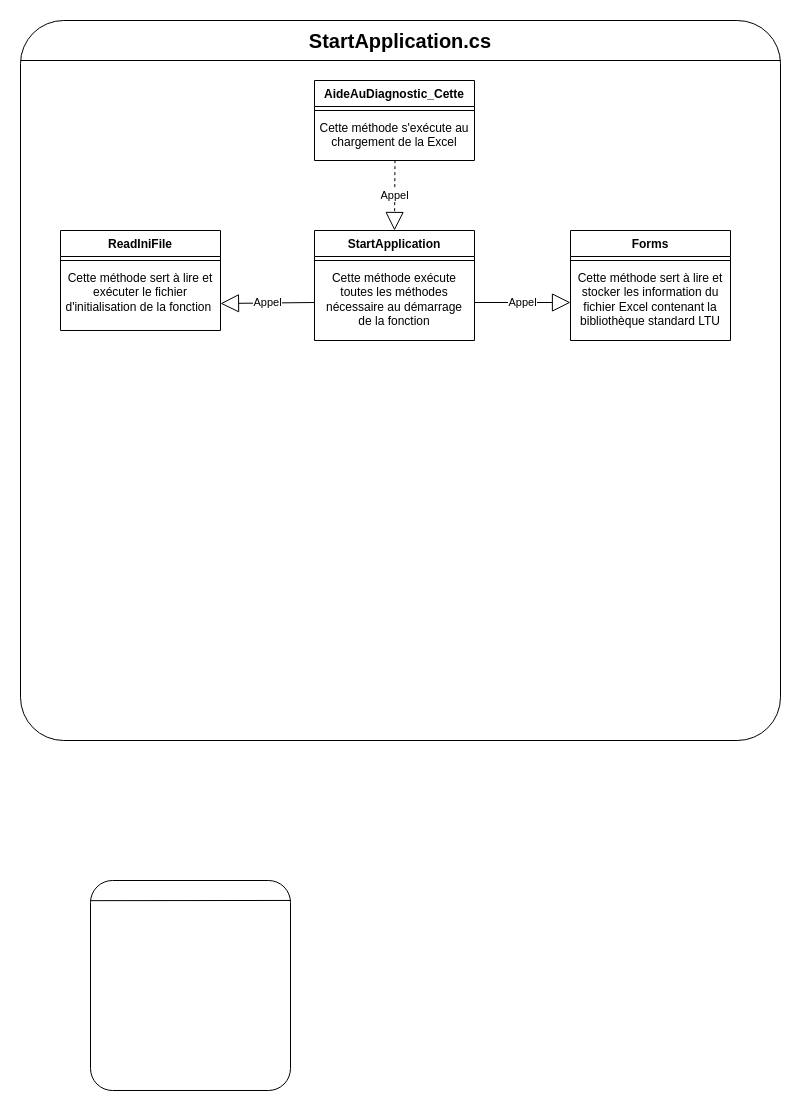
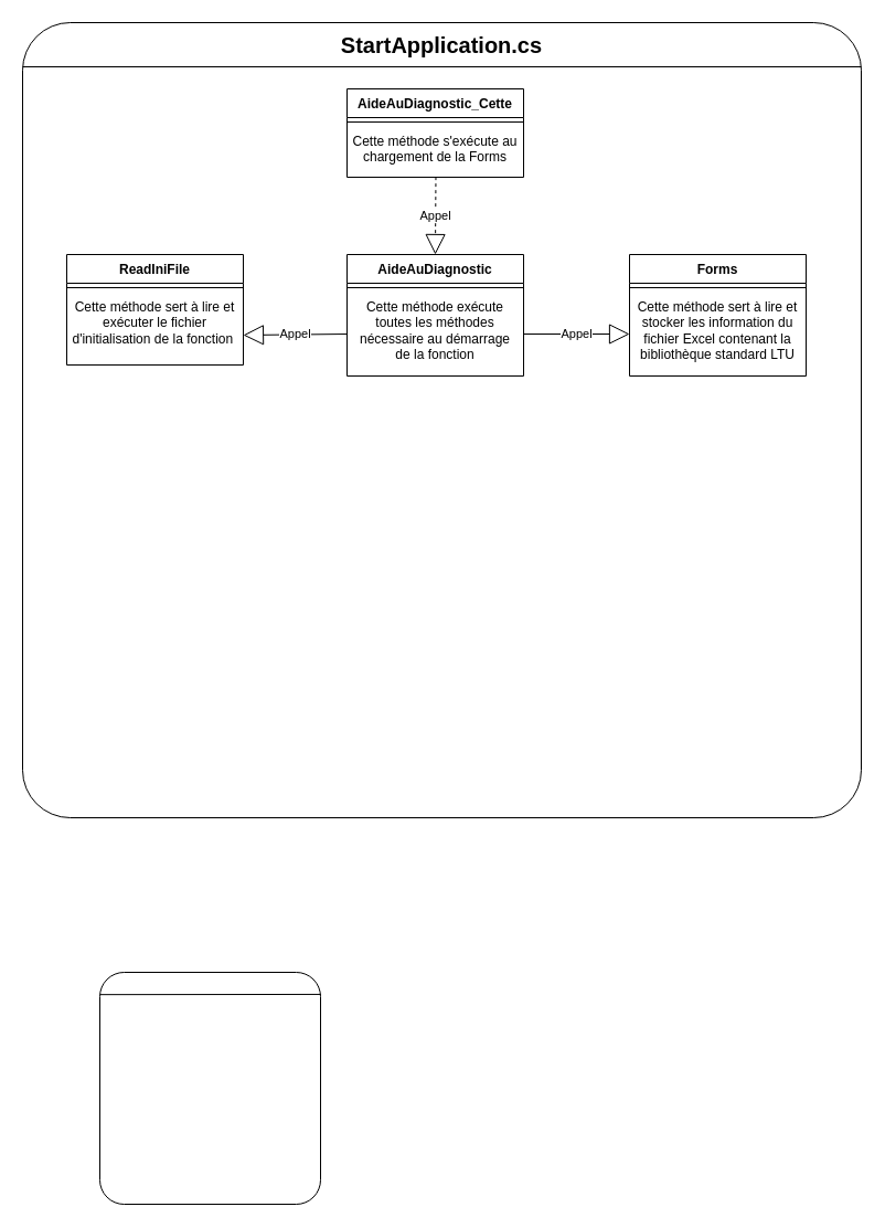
  <mxCell id="0" />
  <mxCell id="1" parent="0" />
  <mxCell id="2" value="" style="rounded=1;whiteSpace=wrap;html=1;arcSize=6;" vertex="1" parent="1"><mxGeometry x="20" y="20" width="760" height="720" as="geometry" /></mxCell>
  <mxCell id="3" value="" style="endArrow=none;html=1;rounded=0;exitX=0;exitY=0.056;exitDx=0;exitDy=0;exitPerimeter=0;entryX=1;entryY=0.056;entryDx=0;entryDy=0;entryPerimeter=0;" edge="1" parent="1"><mxGeometry width="50" height="50" relative="1" as="geometry"><mxPoint x="20" y="60" as="sourcePoint" /><mxPoint x="780" y="60" as="targetPoint" /></mxGeometry></mxCell>
  <mxCell id="4" value="StartApplication.cs" style="text;html=1;align=center;verticalAlign=middle;whiteSpace=wrap;rounded=0;fillColor=none;strokeColor=none;fontFamily=Helvetica;fontStyle=1;fontSize=20;" vertex="1" parent="1"><mxGeometry x="20" y="20" width="760" height="40" as="geometry" /></mxCell>
  <mxCell id="5" value="" style="rounded=1;whiteSpace=wrap;html=1;arcSize=11;" vertex="1" parent="1"><mxGeometry x="90" y="880" width="200" height="210" as="geometry" /></mxCell>
  <mxCell id="6" value="" style="endArrow=none;html=1;rounded=0;exitX=0.001;exitY=0.096;exitDx=0;exitDy=0;exitPerimeter=0;entryX=1.001;entryY=0.095;entryDx=0;entryDy=0;entryPerimeter=0;" edge="1" parent="1" source="5" target="5"><mxGeometry width="50" height="50" relative="1" as="geometry"><mxPoint x="150" y="990" as="sourcePoint" /><mxPoint x="200" y="940" as="targetPoint" /></mxGeometry></mxCell>
  <mxCell id="7" value="AideAuDiagnostic_Cette" style="swimlane;fontStyle=1;align=center;verticalAlign=top;childLayout=stackLayout;horizontal=1;startSize=26;horizontalStack=0;resizeParent=1;resizeParentMax=0;resizeLast=0;collapsible=1;marginBottom=0;whiteSpace=wrap;html=1;" vertex="1" parent="1"><mxGeometry x="314" y="80" width="160" height="80" as="geometry" /></mxCell>
  <mxCell id="8" value="" style="line;strokeWidth=1;fillColor=none;align=left;verticalAlign=middle;spacingTop=-1;spacingLeft=3;spacingRight=3;rotatable=0;labelPosition=right;points=[];portConstraint=eastwest;strokeColor=inherit;" vertex="1" parent="7"><mxGeometry y="26" width="160" height="8" as="geometry" /></mxCell>
- <mxCell id="9" value="&lt;div style=&quot;&quot;&gt;&lt;span style=&quot;background-color: initial;&quot;&gt;Cette méthode s'exécute au chargement de la Excel&lt;/span&gt;&lt;/div&gt;" style="text;strokeColor=none;fillColor=none;align=center;verticalAlign=top;spacingLeft=4;spacingRight=4;overflow=hidden;rotatable=0;points=[[0,0.5],[1,0.5]];portConstraint=eastwest;whiteSpace=wrap;html=1;" vertex="1" parent="7"><mxGeometry y="34" width="160" height="46" as="geometry" /></mxCell>
+ <mxCell id="9" value="&lt;div style=&quot;&quot;&gt;&lt;span style=&quot;background-color: initial;&quot;&gt;Cette méthode s'exécute au chargement de la Forms&lt;/span&gt;&lt;/div&gt;" style="text;strokeColor=none;fillColor=none;align=center;verticalAlign=top;spacingLeft=4;spacingRight=4;overflow=hidden;rotatable=0;points=[[0,0.5],[1,0.5]];portConstraint=eastwest;whiteSpace=wrap;html=1;" vertex="1" parent="7"><mxGeometry y="34" width="160" height="46" as="geometry" /></mxCell>
  <mxCell id="10" value="Appel" style="endArrow=block;endSize=16;endFill=0;html=1;rounded=0;exitX=0.503;exitY=0.992;exitDx=0;exitDy=0;exitPerimeter=0;entryX=0.5;entryY=0;entryDx=0;entryDy=0;dashed=1;" edge="1" parent="1" source="9" target="11"><mxGeometry width="160" relative="1" as="geometry"><mxPoint x="200" y="270" as="sourcePoint" /><mxPoint x="360" y="270" as="targetPoint" /></mxGeometry></mxCell>
- <mxCell id="11" value="StartApplication" style="swimlane;fontStyle=1;align=center;verticalAlign=top;childLayout=stackLayout;horizontal=1;startSize=26;horizontalStack=0;resizeParent=1;resizeParentMax=0;resizeLast=0;collapsible=1;marginBottom=0;whiteSpace=wrap;html=1;" vertex="1" parent="1"><mxGeometry x="314" y="230" width="160" height="110" as="geometry" /></mxCell>
+ <mxCell id="11" value="AideAuDiagnostic" style="swimlane;fontStyle=1;align=center;verticalAlign=top;childLayout=stackLayout;horizontal=1;startSize=26;horizontalStack=0;resizeParent=1;resizeParentMax=0;resizeLast=0;collapsible=1;marginBottom=0;whiteSpace=wrap;html=1;" vertex="1" parent="1"><mxGeometry x="314" y="230" width="160" height="110" as="geometry" /></mxCell>
  <mxCell id="12" value="" style="line;strokeWidth=1;fillColor=none;align=left;verticalAlign=middle;spacingTop=-1;spacingLeft=3;spacingRight=3;rotatable=0;labelPosition=right;points=[];portConstraint=eastwest;strokeColor=inherit;" vertex="1" parent="11"><mxGeometry y="26" width="160" height="8" as="geometry" /></mxCell>
  <mxCell id="13" value="&lt;div style=&quot;&quot;&gt;&lt;span style=&quot;background-color: initial;&quot;&gt;Cette méthode exécute toutes les méthodes nécessaire au démarrage de la fonction&lt;/span&gt;&lt;/div&gt;" style="text;strokeColor=none;fillColor=none;align=center;verticalAlign=top;spacingLeft=4;spacingRight=4;overflow=hidden;rotatable=0;points=[[0,0.5],[1,0.5]];portConstraint=eastwest;whiteSpace=wrap;html=1;" vertex="1" parent="11"><mxGeometry y="34" width="160" height="76" as="geometry" /></mxCell>
  <mxCell id="14" value="ReadIniFile" style="swimlane;fontStyle=1;align=center;verticalAlign=top;childLayout=stackLayout;horizontal=1;startSize=26;horizontalStack=0;resizeParent=1;resizeParentMax=0;resizeLast=0;collapsible=1;marginBottom=0;whiteSpace=wrap;html=1;" vertex="1" parent="1"><mxGeometry x="60" y="230" width="160" height="100" as="geometry"><mxRectangle x="80" y="250" width="100" height="30" as="alternateBounds" /></mxGeometry></mxCell>
  <mxCell id="15" value="" style="line;strokeWidth=1;fillColor=none;align=left;verticalAlign=middle;spacingTop=-1;spacingLeft=3;spacingRight=3;rotatable=0;labelPosition=right;points=[];portConstraint=eastwest;strokeColor=inherit;" vertex="1" parent="14"><mxGeometry y="26" width="160" height="8" as="geometry" /></mxCell>
  <mxCell id="16" value="Cette méthode sert à lire et exécuter le fichier d'initialisation de la fonction&amp;nbsp;" style="text;strokeColor=none;fillColor=none;align=center;verticalAlign=top;spacingLeft=4;spacingRight=4;overflow=hidden;rotatable=0;points=[[0,0.5],[1,0.5]];portConstraint=eastwest;whiteSpace=wrap;html=1;" vertex="1" parent="14"><mxGeometry y="34" width="160" height="66" as="geometry" /></mxCell>
  <mxCell id="17" value="Forms" style="swimlane;fontStyle=1;align=center;verticalAlign=top;childLayout=stackLayout;horizontal=1;startSize=26;horizontalStack=0;resizeParent=1;resizeParentMax=0;resizeLast=0;collapsible=1;marginBottom=0;whiteSpace=wrap;html=1;" vertex="1" parent="1"><mxGeometry x="570" y="230" width="160" height="110" as="geometry" /></mxCell>
  <mxCell id="18" value="" style="line;strokeWidth=1;fillColor=none;align=left;verticalAlign=middle;spacingTop=-1;spacingLeft=3;spacingRight=3;rotatable=0;labelPosition=right;points=[];portConstraint=eastwest;strokeColor=inherit;" vertex="1" parent="17"><mxGeometry y="26" width="160" height="8" as="geometry" /></mxCell>
  <mxCell id="19" value="Cette méthode sert à lire et stocker les information du fichier Excel contenant la bibliothèque standard LTU" style="text;strokeColor=none;fillColor=none;align=center;verticalAlign=top;spacingLeft=4;spacingRight=4;overflow=hidden;rotatable=0;points=[[0,0.5],[1,0.5]];portConstraint=eastwest;whiteSpace=wrap;html=1;" vertex="1" parent="17"><mxGeometry y="34" width="160" height="76" as="geometry" /></mxCell>
  <mxCell id="20" value="Appel" style="endArrow=block;endSize=16;endFill=0;html=1;rounded=0;exitX=0;exitY=0.5;exitDx=0;exitDy=0;" edge="1" parent="1" source="13"><mxGeometry width="160" relative="1" as="geometry"><mxPoint x="260" y="290" as="sourcePoint" /><mxPoint x="220" y="303" as="targetPoint" /></mxGeometry></mxCell>
  <mxCell id="21" value="Appel" style="endArrow=block;endSize=16;endFill=0;html=1;rounded=0;exitX=1;exitY=0.5;exitDx=0;exitDy=0;" edge="1" parent="1" source="13" target="19"><mxGeometry width="160" relative="1" as="geometry"><mxPoint x="324" y="312" as="sourcePoint" /><mxPoint x="230" y="313" as="targetPoint" /></mxGeometry></mxCell>
